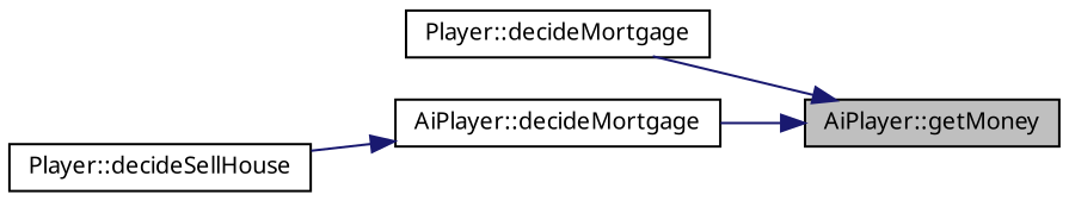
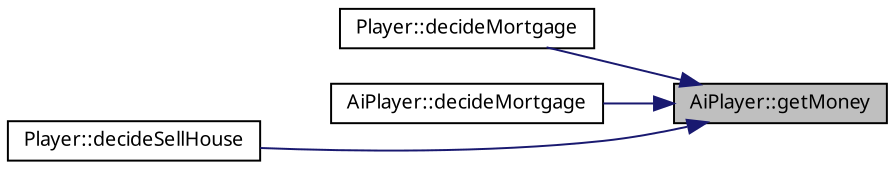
  digraph {
    fontname="Noto Sans"
    rankdir=RL
    node [color=black fillcolor=white fontname="Noto Sans" fontsize=10 shape=record style=filled]
    edge [color=midnightblue dir=back fontname="Noto Sans" fontsize=10 labelfontname=Helvetica labelfontsize=10 style=solid]
    n1 [fillcolor=grey75 fontcolor=black height=0.2 label="AiPlayer::getMoney" width=0.4]
    n2 [height=0.2 label="Player::decideMortgage" width=0.4]
    n3 [height=0.2 label="AiPlayer::decideMortgage" width=0.4]
    n4 [height=0.2 label="Player::decideSellHouse" width=0.4]
    n1 -> n2
    n1 -> n3
-   n3 -> n4
+   n1 -> n4
  }
